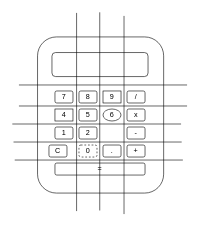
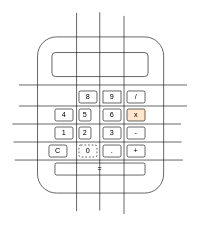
  <mxCell id="0" />
  <mxCell id="1" parent="0" />
  <mxCell id="2" value="" style="rounded=1;whiteSpace=wrap;html=1;" vertex="1" parent="1"><mxGeometry x="62" y="61" width="210" height="260" as="geometry" /></mxCell>
  <mxCell id="3" value="" style="rounded=1;whiteSpace=wrap;html=1;" vertex="1" parent="1"><mxGeometry x="86" y="87" width="160" height="40" as="geometry" /></mxCell>
- <mxCell id="4" value="7" style="rounded=1;whiteSpace=wrap;html=1;" vertex="1" parent="1"><mxGeometry x="91" y="151" width="30" height="20" as="geometry" /></mxCell>
  <mxCell id="5" value="8" style="rounded=1;whiteSpace=wrap;html=1;" vertex="1" parent="1"><mxGeometry x="131" y="151" width="30" height="20" as="geometry" /></mxCell>
  <mxCell id="6" value="9" style="whiteSpace=wrap;html=1;rounded=0;" vertex="1" parent="1"><mxGeometry x="171" y="151" width="30" height="20" as="geometry" /></mxCell>
  <mxCell id="7" value="/" style="rounded=1;whiteSpace=wrap;html=1;" vertex="1" parent="1"><mxGeometry x="211" y="151" width="30" height="20" as="geometry" /></mxCell>
- <mxCell id="8" value="4" style="whiteSpace=wrap;html=1;rounded=0;" vertex="1" parent="1"><mxGeometry x="91" y="181" width="30" height="20" as="geometry" /></mxCell>
- <mxCell id="9" value="6" style="ellipse;whiteSpace=wrap;html=1;" vertex="1" parent="1"><mxGeometry x="171" y="181" width="30" height="20" as="geometry" /></mxCell>
- <mxCell id="10" value="5" style="rounded=1;whiteSpace=wrap;html=1;" vertex="1" parent="1"><mxGeometry x="131" y="181" width="30" height="20" as="geometry" /></mxCell>
- <mxCell id="11" value="x" style="rounded=1;whiteSpace=wrap;html=1;" vertex="1" parent="1"><mxGeometry x="211" y="181" width="30" height="20" as="geometry" /></mxCell>
+ <mxCell id="8" value="4" style="rounded=1;whiteSpace=wrap;html=1;" vertex="1" parent="1"><mxGeometry x="91" y="181" width="30" height="20" as="geometry" /></mxCell>
+ <mxCell id="9" value="6" style="rounded=1;whiteSpace=wrap;html=1;" vertex="1" parent="1"><mxGeometry x="171" y="181" width="30" height="20" as="geometry" /></mxCell>
+ <mxCell id="10" value="5" style="rounded=1;whiteSpace=wrap;html=1;" vertex="1" parent="1"><mxGeometry x="131" y="181" width="20" height="20" as="geometry" /></mxCell>
+ <mxCell id="11" value="x" style="rounded=1;whiteSpace=wrap;html=1;fillColor=#ffe6cc;" vertex="1" parent="1"><mxGeometry x="211" y="181" width="30" height="20" as="geometry" /></mxCell>
  <mxCell id="12" value="1" style="rounded=1;whiteSpace=wrap;html=1;" vertex="1" parent="1"><mxGeometry x="91" y="211" width="30" height="20" as="geometry" /></mxCell>
- <mxCell id="13" value="2" style="rounded=1;whiteSpace=wrap;html=1;" vertex="1" parent="1"><mxGeometry x="131" y="211" width="30" height="20" as="geometry" /></mxCell>
+ <mxCell id="13" value="2" style="rounded=1;whiteSpace=wrap;html=1;" vertex="1" parent="1"><mxGeometry x="131" y="211" width="20" height="20" as="geometry" /></mxCell>
+ <mxCell id="14" value="3" style="rounded=1;whiteSpace=wrap;html=1;" vertex="1" parent="1"><mxGeometry x="171" y="211" width="30" height="20" as="geometry" /></mxCell>
  <mxCell id="15" value="-" style="rounded=1;whiteSpace=wrap;html=1;" vertex="1" parent="1"><mxGeometry x="211" y="211" width="30" height="20" as="geometry" /></mxCell>
  <mxCell id="16" value="C" style="rounded=1;whiteSpace=wrap;html=1;" vertex="1" parent="1"><mxGeometry x="81" y="241" width="30" height="20" as="geometry" /></mxCell>
  <mxCell id="17" value="0" style="rounded=1;whiteSpace=wrap;html=1;dashed=1;" vertex="1" parent="1"><mxGeometry x="131" y="241" width="30" height="20" as="geometry" /></mxCell>
  <mxCell id="18" value="." style="rounded=1;whiteSpace=wrap;html=1;" vertex="1" parent="1"><mxGeometry x="171" y="241" width="30" height="20" as="geometry" /></mxCell>
  <mxCell id="19" value="+" style="rounded=1;whiteSpace=wrap;html=1;" vertex="1" parent="1"><mxGeometry x="211" y="241" width="30" height="20" as="geometry" /></mxCell>
  <mxCell id="20" value="=" style="rounded=1;whiteSpace=wrap;html=1;" vertex="1" parent="1"><mxGeometry x="91" y="271" width="150" height="20" as="geometry" /></mxCell>
  <mxCell id="21" value="" style="endArrow=none;html=1;" edge="1" parent="1"><mxGeometry width="50" height="50" relative="1" as="geometry"><mxPoint x="20" y="206" as="sourcePoint" /><mxPoint x="301" y="206" as="targetPoint" /></mxGeometry></mxCell>
  <mxCell id="22" value="" style="endArrow=none;html=1;" edge="1" parent="1"><mxGeometry width="50" height="50" relative="1" as="geometry"><mxPoint x="22" y="236" as="sourcePoint" /><mxPoint x="302" y="236" as="targetPoint" /></mxGeometry></mxCell>
  <mxCell id="23" value="" style="endArrow=none;html=1;" edge="1" parent="1"><mxGeometry width="50" height="50" relative="1" as="geometry"><mxPoint x="24" y="266" as="sourcePoint" /><mxPoint x="304" y="266" as="targetPoint" /></mxGeometry></mxCell>
  <mxCell id="24" value="" style="endArrow=none;html=1;" edge="1" parent="1"><mxGeometry width="50" height="50" relative="1" as="geometry"><mxPoint x="31" y="176" as="sourcePoint" /><mxPoint x="311" y="176" as="targetPoint" /></mxGeometry></mxCell>
  <mxCell id="25" value="" style="endArrow=none;html=1;" edge="1" parent="1"><mxGeometry width="50" height="50" relative="1" as="geometry"><mxPoint x="31" y="141" as="sourcePoint" /><mxPoint x="311" y="141" as="targetPoint" /></mxGeometry></mxCell>
  <mxCell id="26" value="" style="endArrow=none;html=1;" edge="1" parent="1"><mxGeometry width="50" height="50" relative="1" as="geometry"><mxPoint x="127" y="21" as="sourcePoint" /><mxPoint x="127" y="351" as="targetPoint" /></mxGeometry></mxCell>
  <mxCell id="27" value="" style="endArrow=none;html=1;" edge="1" parent="1"><mxGeometry width="50" height="50" relative="1" as="geometry"><mxPoint x="165.57" y="20" as="sourcePoint" /><mxPoint x="165.57" y="350" as="targetPoint" /></mxGeometry></mxCell>
  <mxCell id="28" value="" style="endArrow=none;html=1;" edge="1" parent="1"><mxGeometry width="50" height="50" relative="1" as="geometry"><mxPoint x="206" y="26" as="sourcePoint" /><mxPoint x="206" y="356" as="targetPoint" /></mxGeometry></mxCell>
